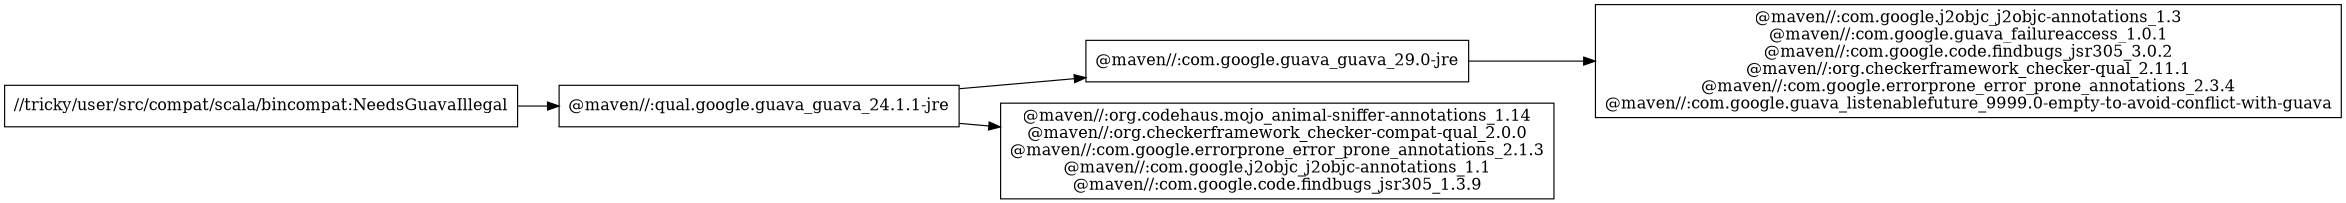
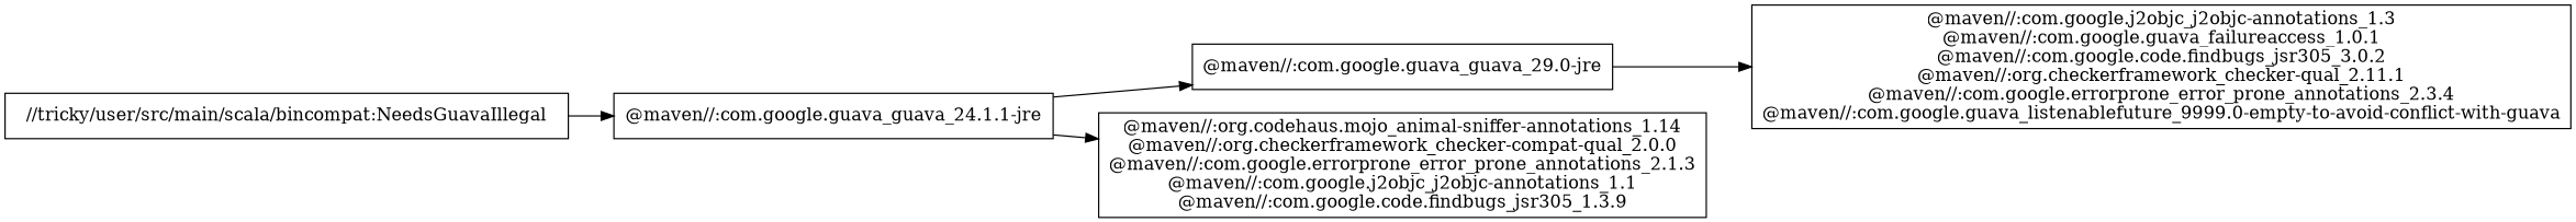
  digraph {
    rankdir=LR
    node [shape=box]
-   "//tricky/user/src/main/scala/bincompat:NeedsGuavaIllegal" [label="//tricky/user/src/compat/scala/bincompat:NeedsGuavaIllegal"]
-   "@maven//:com.google.guava_guava_24.1.1-jre" [label="@maven//:qual.google.guava_guava_24.1.1-jre"]
+   "//tricky/user/src/main/scala/bincompat:NeedsGuavaIllegal"
+   "@maven//:com.google.guava_guava_24.1.1-jre"
    "@maven//:com.google.guava_guava_29.0-jre"
    "@maven//:org.codehaus.mojo_animal-sniffer-annotations_1.14\n@maven//:org.checkerframework_checker-compat-qual_2.0.0\n@maven//:com.google.errorprone_error_prone_annotations_2.1.3\n@maven//:com.google.j2objc_j2objc-annotations_1.1\n@maven//:com.google.code.findbugs_jsr305_1.3.9"
    "@maven//:com.google.j2objc_j2objc-annotations_1.3\n@maven//:com.google.guava_failureaccess_1.0.1\n@maven//:com.google.code.findbugs_jsr305_3.0.2\n@maven//:org.checkerframework_checker-qual_2.11.1\n@maven//:com.google.errorprone_error_prone_annotations_2.3.4\n@maven//:com.google.guava_listenablefuture_9999.0-empty-to-avoid-conflict-with-guava"
    "//tricky/user/src/main/scala/bincompat:NeedsGuavaIllegal" -> "@maven//:com.google.guava_guava_24.1.1-jre"
    "@maven//:com.google.guava_guava_24.1.1-jre" -> "@maven//:com.google.guava_guava_29.0-jre"
    "@maven//:com.google.guava_guava_24.1.1-jre" -> "@maven//:org.codehaus.mojo_animal-sniffer-annotations_1.14\n@maven//:org.checkerframework_checker-compat-qual_2.0.0\n@maven//:com.google.errorprone_error_prone_annotations_2.1.3\n@maven//:com.google.j2objc_j2objc-annotations_1.1\n@maven//:com.google.code.findbugs_jsr305_1.3.9"
    "@maven//:com.google.guava_guava_29.0-jre" -> "@maven//:com.google.j2objc_j2objc-annotations_1.3\n@maven//:com.google.guava_failureaccess_1.0.1\n@maven//:com.google.code.findbugs_jsr305_3.0.2\n@maven//:org.checkerframework_checker-qual_2.11.1\n@maven//:com.google.errorprone_error_prone_annotations_2.3.4\n@maven//:com.google.guava_listenablefuture_9999.0-empty-to-avoid-conflict-with-guava"
  }
